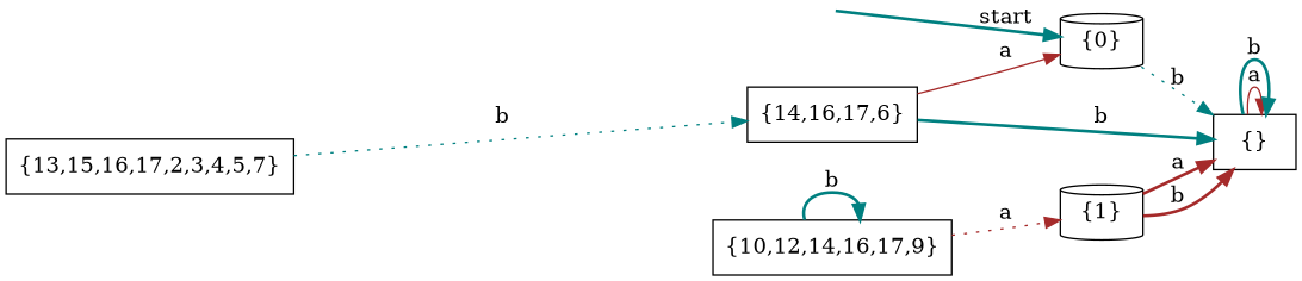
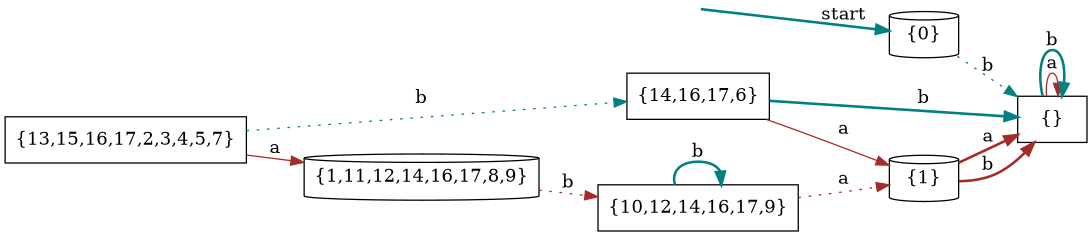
  digraph {
    rankdir=LR
    node [shape=box]
    edge [color=brown style=bold]
    __start [shape=point style=invis]
    "{0}" [shape=cylinder]
    "{}"
+   "{1,11,12,14,16,17,8,9}" [shape=cylinder]
    "{13,15,16,17,2,3,4,5,7}"
    "{14,16,17,6}"
    "{10,12,14,16,17,9}"
    "{1}" [shape=cylinder]
    __start -> "{0}" [color=teal label=start]
    "{0}" -> "{}" [color=teal label=b style=dotted]
    "{}" -> "{}" [label=a style=solid]
    "{}" -> "{}" [color=teal label=b]
+   "{1,11,12,14,16,17,8,9}" -> "{10,12,14,16,17,9}" [label=b style=dotted]
+   "{13,15,16,17,2,3,4,5,7}" -> "{1,11,12,14,16,17,8,9}" [label=a style=solid]
    "{13,15,16,17,2,3,4,5,7}" -> "{14,16,17,6}" [color=teal label=b style=dotted]
    "{14,16,17,6}" -> "{}" [color=teal label=b]
-   "{14,16,17,6}" -> "{0}" [label=a style=solid]
+   "{14,16,17,6}" -> "{1}" [label=a style=solid]
    "{10,12,14,16,17,9}" -> "{10,12,14,16,17,9}" [color=teal label=b]
    "{10,12,14,16,17,9}" -> "{1}" [label=a style=dotted]
    "{1}" -> "{}" [label=a]
    "{1}" -> "{}" [label=b]
  }
